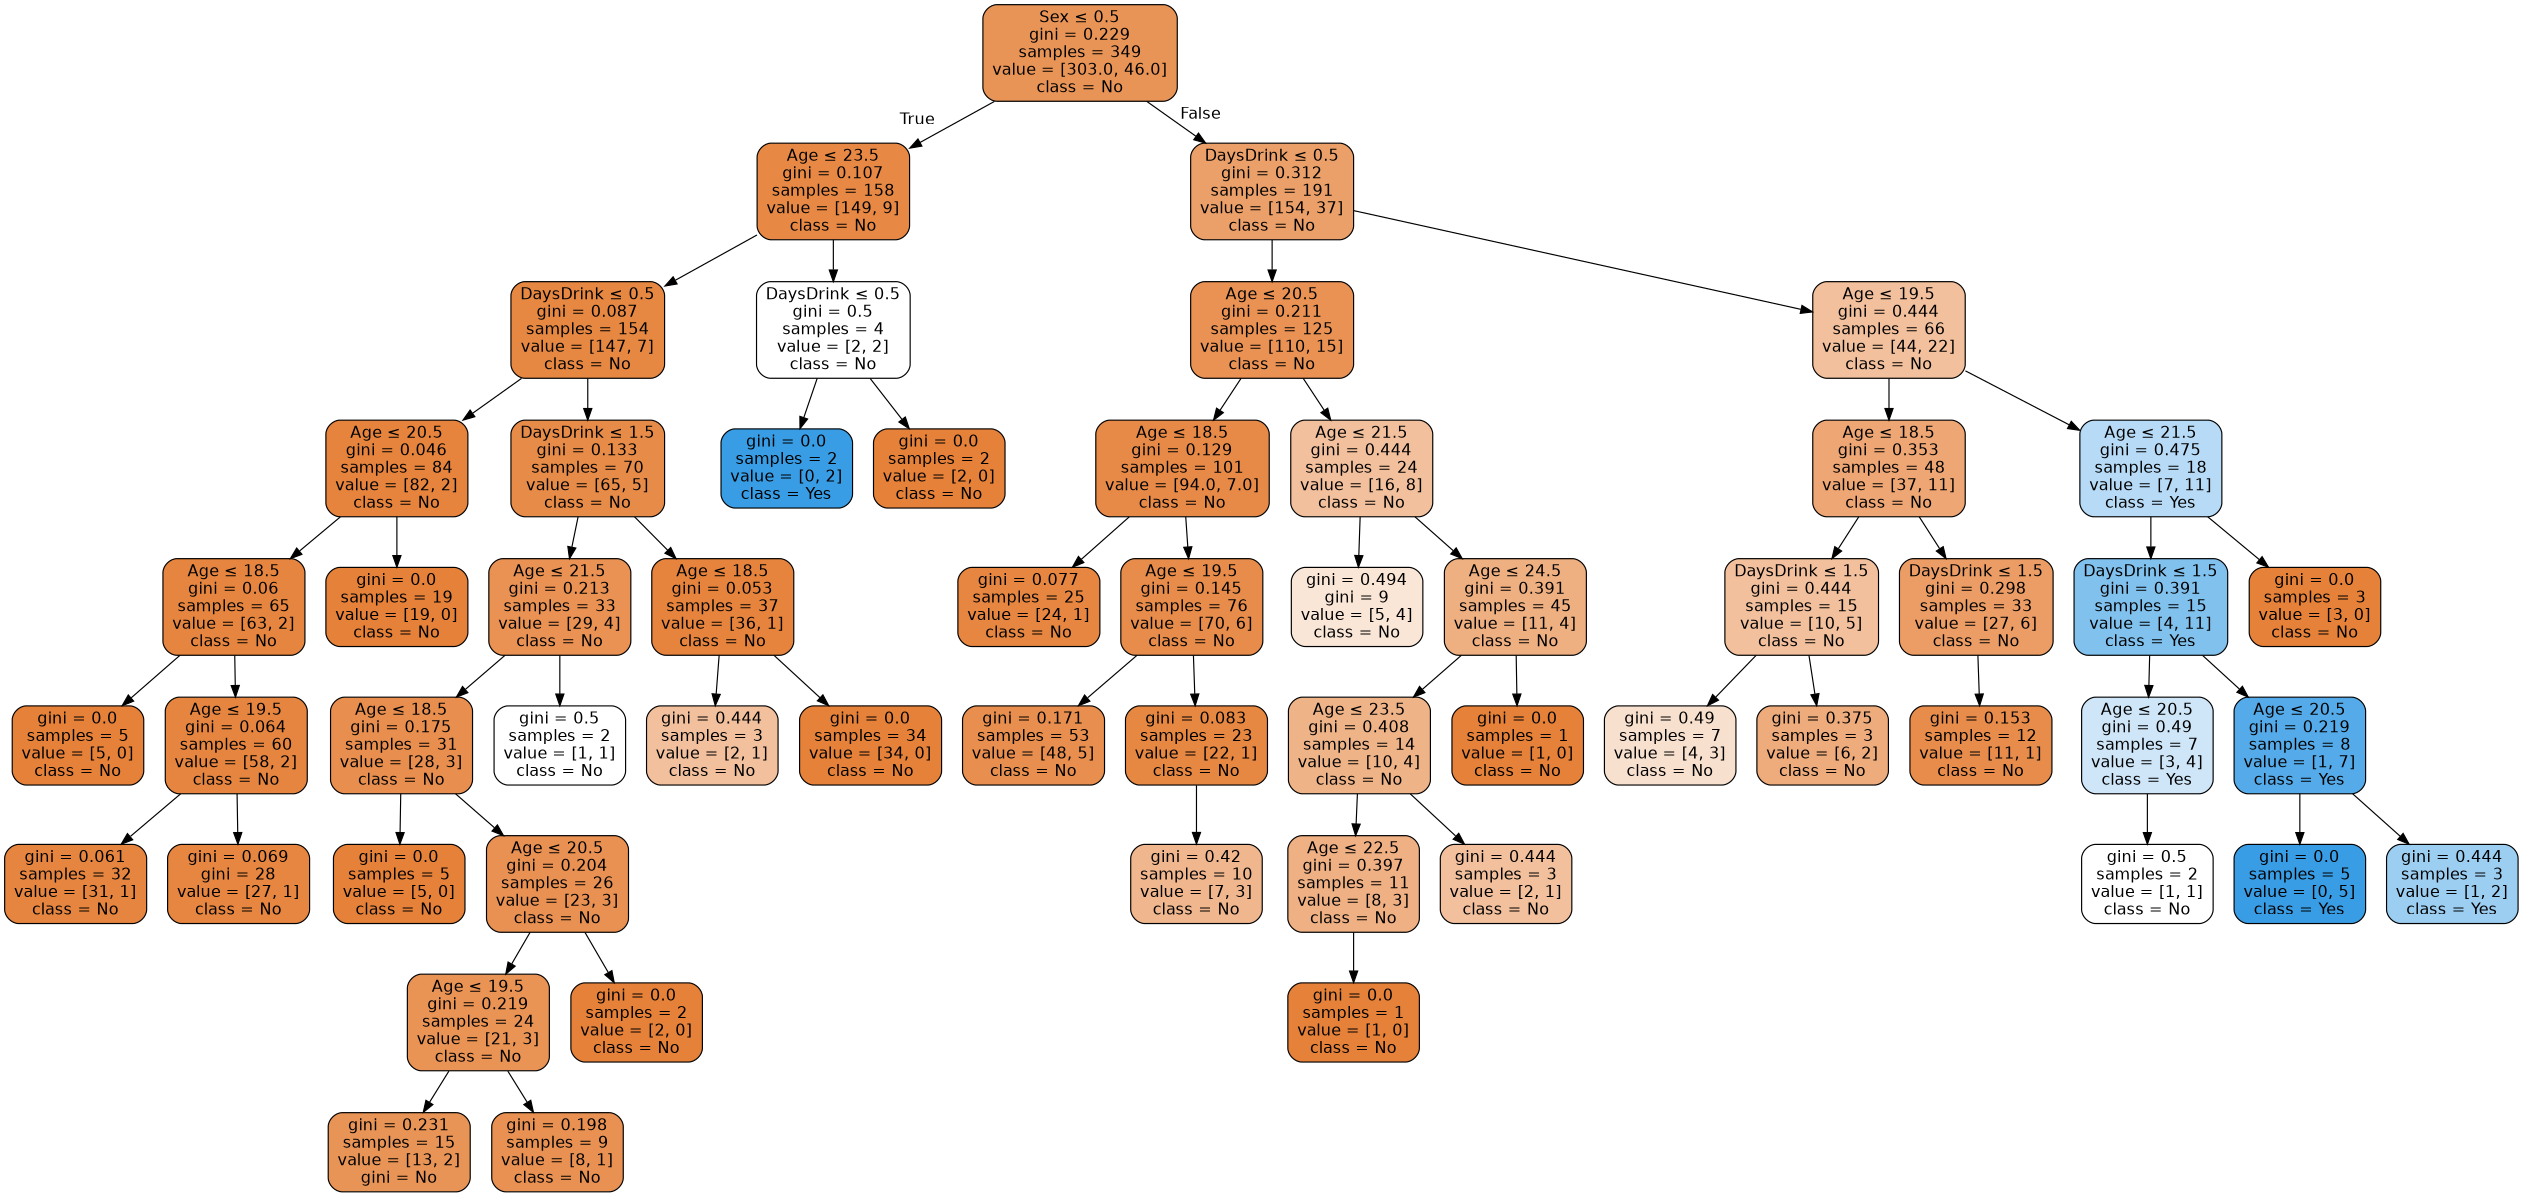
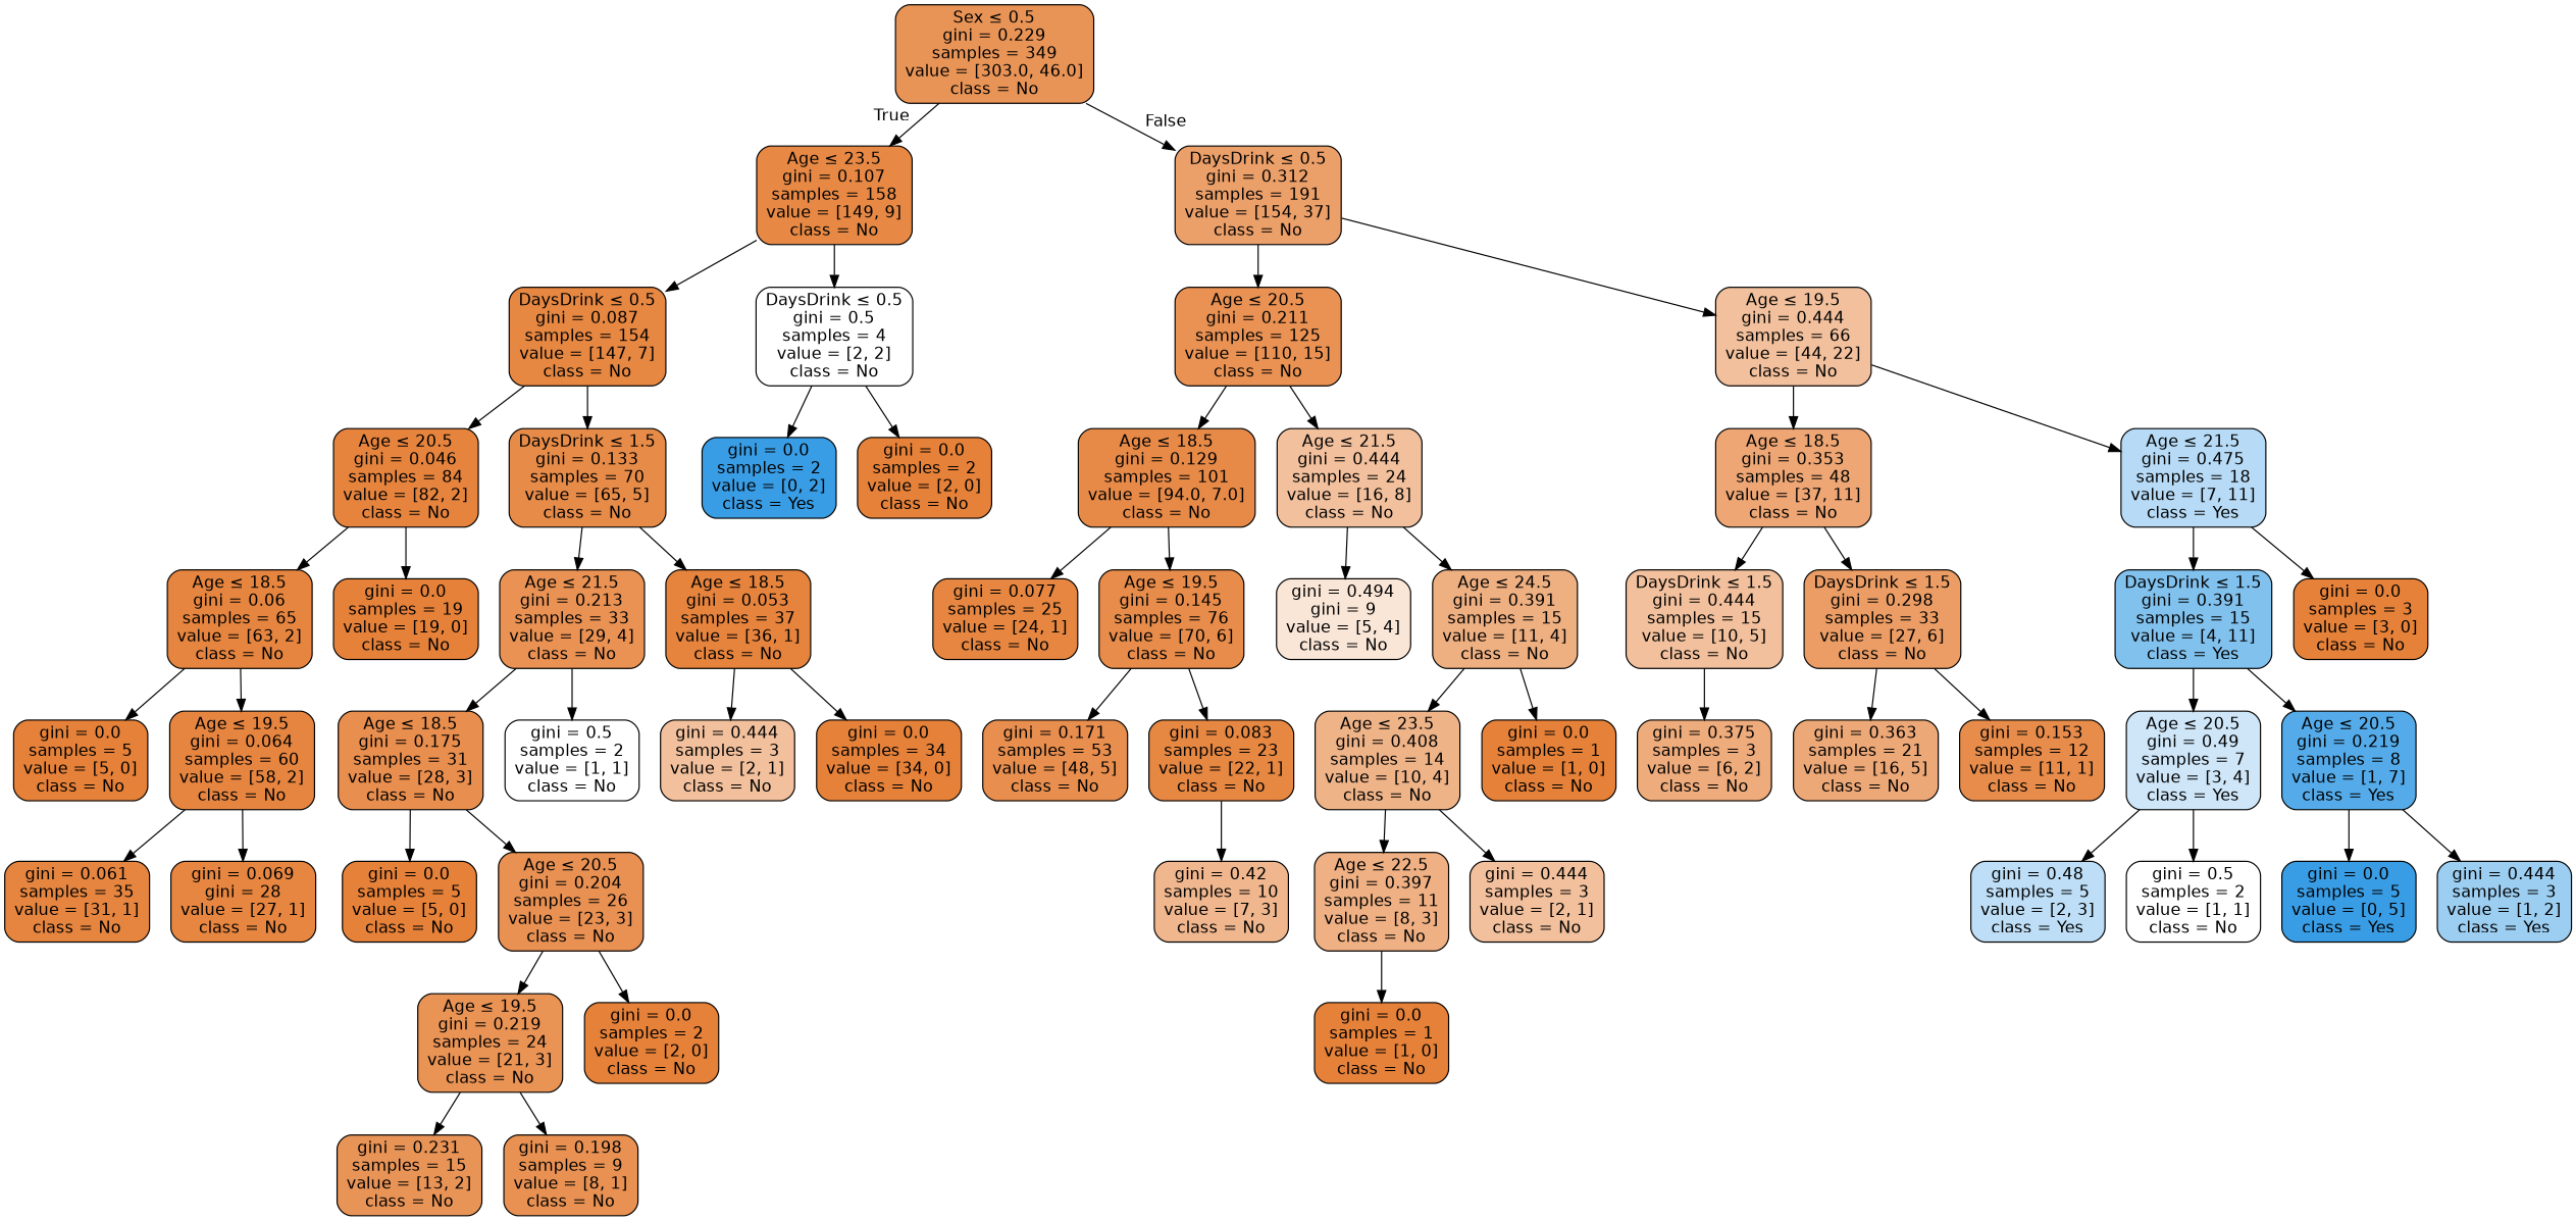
  digraph {
    node [color=black fillcolor="#e58139" fontname=helvetica shape=box style="filled, rounded"]
    edge [fontname=helvetica]
    n1 [fillcolor="#e99457" label=<Sex &le; 0.5<br/>gini = 0.229<br/>samples = 349<br/>value = [303.0, 46.0]<br/>class = No>]
    n2 [fillcolor="#e78945" label=<Age &le; 23.5<br/>gini = 0.107<br/>samples = 158<br/>value = [149, 9]<br/>class = No>]
    n3 [fillcolor="#eb9f69" label=<DaysDrink &le; 0.5<br/>gini = 0.312<br/>samples = 191<br/>value = [154, 37]<br/>class = No>]
    n4 [fillcolor="#e68742" label=<DaysDrink &le; 0.5<br/>gini = 0.087<br/>samples = 154<br/>value = [147, 7]<br/>class = No>]
    n5 [fillcolor="#ffffff" label=<DaysDrink &le; 0.5<br/>gini = 0.5<br/>samples = 4<br/>value = [2, 2]<br/>class = No>]
    n6 [fillcolor="#e99254" label=<Age &le; 20.5<br/>gini = 0.211<br/>samples = 125<br/>value = [110, 15]<br/>class = No>]
    n7 [fillcolor="#f2c09c" label=<Age &le; 19.5<br/>gini = 0.444<br/>samples = 66<br/>value = [44, 22]<br/>class = No>]
    n8 [fillcolor="#e6843e" label=<Age &le; 20.5<br/>gini = 0.046<br/>samples = 84<br/>value = [82, 2]<br/>class = No>]
    n9 [fillcolor="#e78b48" label=<DaysDrink &le; 1.5<br/>gini = 0.133<br/>samples = 70<br/>value = [65, 5]<br/>class = No>]
    n10 [fillcolor="#399de5" label=<gini = 0.0<br/>samples = 2<br/>value = [0, 2]<br/>class = Yes>]
    n11 [label=<gini = 0.0<br/>samples = 2<br/>value = [2, 0]<br/>class = No>]
    n12 [fillcolor="#e6853f" label=<Age &le; 18.5<br/>gini = 0.06<br/>samples = 65<br/>value = [63, 2]<br/>class = No>]
    n13 [label=<gini = 0.0<br/>samples = 19<br/>value = [19, 0]<br/>class = No>]
    n14 [fillcolor="#e99254" label=<Age &le; 21.5<br/>gini = 0.213<br/>samples = 33<br/>value = [29, 4]<br/>class = No>]
    n15 [fillcolor="#e6843e" label=<Age &le; 18.5<br/>gini = 0.053<br/>samples = 37<br/>value = [36, 1]<br/>class = No>]
    n16 [label=<gini = 0.0<br/>samples = 5<br/>value = [5, 0]<br/>class = No>]
    n17 [fillcolor="#e68540" label=<Age &le; 19.5<br/>gini = 0.064<br/>samples = 60<br/>value = [58, 2]<br/>class = No>]
-   n18 [fillcolor="#e6853f" label=<gini = 0.061<br/>samples = 32<br/>value = [31, 1]<br/>class = No>]
+   n18 [fillcolor="#e6853f" label=<gini = 0.061<br/>samples = 35<br/>value = [31, 1]<br/>class = No>]
    n19 [fillcolor="#e68640" label=<gini = 0.069<br/>gini = 28<br/>value = [27, 1]<br/>class = No>]
    n20 [fillcolor="#e88e4e" label=<Age &le; 18.5<br/>gini = 0.175<br/>samples = 31<br/>value = [28, 3]<br/>class = No>]
    n21 [fillcolor="#ffffff" label=<gini = 0.5<br/>samples = 2<br/>value = [1, 1]<br/>class = No>]
    n22 [fillcolor="#f2c09c" label=<gini = 0.444<br/>samples = 3<br/>value = [2, 1]<br/>class = No>]
    n23 [label=<gini = 0.0<br/>samples = 34<br/>value = [34, 0]<br/>class = No>]
    n24 [label=<gini = 0.0<br/>samples = 5<br/>value = [5, 0]<br/>class = No>]
    n25 [fillcolor="#e89153" label=<Age &le; 20.5<br/>gini = 0.204<br/>samples = 26<br/>value = [23, 3]<br/>class = No>]
    n26 [fillcolor="#e99355" label=<Age &le; 19.5<br/>gini = 0.219<br/>samples = 24<br/>value = [21, 3]<br/>class = No>]
    n27 [label=<gini = 0.0<br/>samples = 2<br/>value = [2, 0]<br/>class = No>]
-   n28 [fillcolor="#e99457" label=<gini = 0.231<br/>samples = 15<br/>value = [13, 2]<br/>gini = No>]
+   n28 [fillcolor="#e99457" label=<gini = 0.231<br/>samples = 15<br/>value = [13, 2]<br/>class = No>]
    n29 [fillcolor="#e89152" label=<gini = 0.198<br/>samples = 9<br/>value = [8, 1]<br/>class = No>]
    n30 [fillcolor="#e78a48" label=<Age &le; 18.5<br/>gini = 0.129<br/>samples = 101<br/>value = [94.0, 7.0]<br/>class = No>]
    n31 [fillcolor="#f2c09c" label=<Age &le; 21.5<br/>gini = 0.444<br/>samples = 24<br/>value = [16, 8]<br/>class = No>]
    n32 [fillcolor="#eda674" label=<Age &le; 18.5<br/>gini = 0.353<br/>samples = 48<br/>value = [37, 11]<br/>class = No>]
    n33 [fillcolor="#b7dbf6" label=<Age &le; 21.5<br/>gini = 0.475<br/>samples = 18<br/>value = [7, 11]<br/>class = Yes>]
    n34 [fillcolor="#e68641" label=<gini = 0.077<br/>samples = 25<br/>value = [24, 1]<br/>class = No>]
    n35 [fillcolor="#e78c4a" label=<Age &le; 19.5<br/>gini = 0.145<br/>samples = 76<br/>value = [70, 6]<br/>class = No>]
    n36 [fillcolor="#fae6d7" label=<gini = 0.494<br/>gini = 9<br/>value = [5, 4]<br/>class = No>]
-   n37 [fillcolor="#eeaf81" label=<Age &le; 24.5<br/>gini = 0.391<br/>samples = 45<br/>value = [11, 4]<br/>class = No>]
+   n37 [fillcolor="#eeaf81" label=<Age &le; 24.5<br/>gini = 0.391<br/>samples = 15<br/>value = [11, 4]<br/>class = No>]
    n38 [fillcolor="#e88e4e" label=<gini = 0.171<br/>samples = 53<br/>value = [48, 5]<br/>class = No>]
    n39 [fillcolor="#e68742" label=<gini = 0.083<br/>samples = 23<br/>value = [22, 1]<br/>class = No>]
    n40 [fillcolor="#f0b78e" label=<gini = 0.42<br/>samples = 10<br/>value = [7, 3]<br/>class = No>]
    n41 [fillcolor="#efb388" label=<Age &le; 23.5<br/>gini = 0.408<br/>samples = 14<br/>value = [10, 4]<br/>class = No>]
    n42 [label=<gini = 0.0<br/>samples = 1<br/>value = [1, 0]<br/>class = No>]
    n43 [fillcolor="#efb083" label=<Age &le; 22.5<br/>gini = 0.397<br/>samples = 11<br/>value = [8, 3]<br/>class = No>]
    n44 [fillcolor="#f2c09c" label=<gini = 0.444<br/>samples = 3<br/>value = [2, 1]<br/>class = No>]
    n45 [label=<gini = 0.0<br/>samples = 1<br/>value = [1, 0]<br/>class = No>]
    n46 [fillcolor="#f2c09c" label=<DaysDrink &le; 1.5<br/>gini = 0.444<br/>samples = 15<br/>value = [10, 5]<br/>class = No>]
    n47 [fillcolor="#eb9d65" label=<DaysDrink &le; 1.5<br/>gini = 0.298<br/>samples = 33<br/>value = [27, 6]<br/>class = No>]
    n48 [fillcolor="#81c1ee" label=<DaysDrink &le; 1.5<br/>gini = 0.391<br/>samples = 15<br/>value = [4, 11]<br/>class = Yes>]
    n49 [label=<gini = 0.0<br/>samples = 3<br/>value = [3, 0]<br/>class = No>]
-   n50 [fillcolor="#f8e0ce" label=<gini = 0.49<br/>samples = 7<br/>value = [4, 3]<br/>class = No>]
    n51 [fillcolor="#eeab7b" label=<gini = 0.375<br/>samples = 3<br/>value = [6, 2]<br/>class = No>]
+   n52 [fillcolor="#eda877" label=<gini = 0.363<br/>samples = 21<br/>value = [16, 5]<br/>class = No>]
    n53 [fillcolor="#e78c4b" label=<gini = 0.153<br/>samples = 12<br/>value = [11, 1]<br/>class = No>]
    n54 [fillcolor="#cee6f8" label=<Age &le; 20.5<br/>gini = 0.49<br/>samples = 7<br/>value = [3, 4]<br/>class = Yes>]
    n55 [fillcolor="#55abe9" label=<Age &le; 20.5<br/>gini = 0.219<br/>samples = 8<br/>value = [1, 7]<br/>class = Yes>]
+   n56 [fillcolor="#bddef6" label=<gini = 0.48<br/>samples = 5<br/>value = [2, 3]<br/>class = Yes>]
    n57 [fillcolor="#ffffff" label=<gini = 0.5<br/>samples = 2<br/>value = [1, 1]<br/>class = No>]
    n58 [fillcolor="#399de5" label=<gini = 0.0<br/>samples = 5<br/>value = [0, 5]<br/>class = Yes>]
    n59 [fillcolor="#9ccef2" label=<gini = 0.444<br/>samples = 3<br/>value = [1, 2]<br/>class = Yes>]
    n1 -> n2 [headlabel=True labelangle=45 labeldistance=2.5]
    n1 -> n3 [headlabel=False labelangle=-45 labeldistance=2.5]
    n2 -> n4
    n2 -> n5
    n3 -> n6
    n3 -> n7
    n4 -> n8
    n4 -> n9
    n5 -> n10
    n5 -> n11
    n6 -> n30
    n6 -> n31
    n7 -> n32
    n7 -> n33
    n8 -> n12
    n8 -> n13
    n9 -> n14
    n9 -> n15
    n12 -> n16
    n12 -> n17
    n14 -> n20
    n14 -> n21
    n15 -> n22
    n15 -> n23
    n17 -> n18
    n17 -> n19
    n20 -> n24
    n20 -> n25
    n25 -> n26
    n25 -> n27
    n26 -> n28
    n26 -> n29
    n30 -> n34
    n30 -> n35
    n31 -> n36
    n31 -> n37
    n32 -> n46
    n32 -> n47
    n33 -> n48
    n33 -> n49
    n35 -> n38
    n35 -> n39
    n37 -> n41
    n37 -> n42
    n39 -> n40
    n41 -> n43
    n41 -> n44
    n43 -> n45
-   n46 -> n50
    n46 -> n51
+   n47 -> n52
    n47 -> n53
    n48 -> n54
    n48 -> n55
+   n54 -> n56
    n54 -> n57
    n55 -> n58
    n55 -> n59
  }
